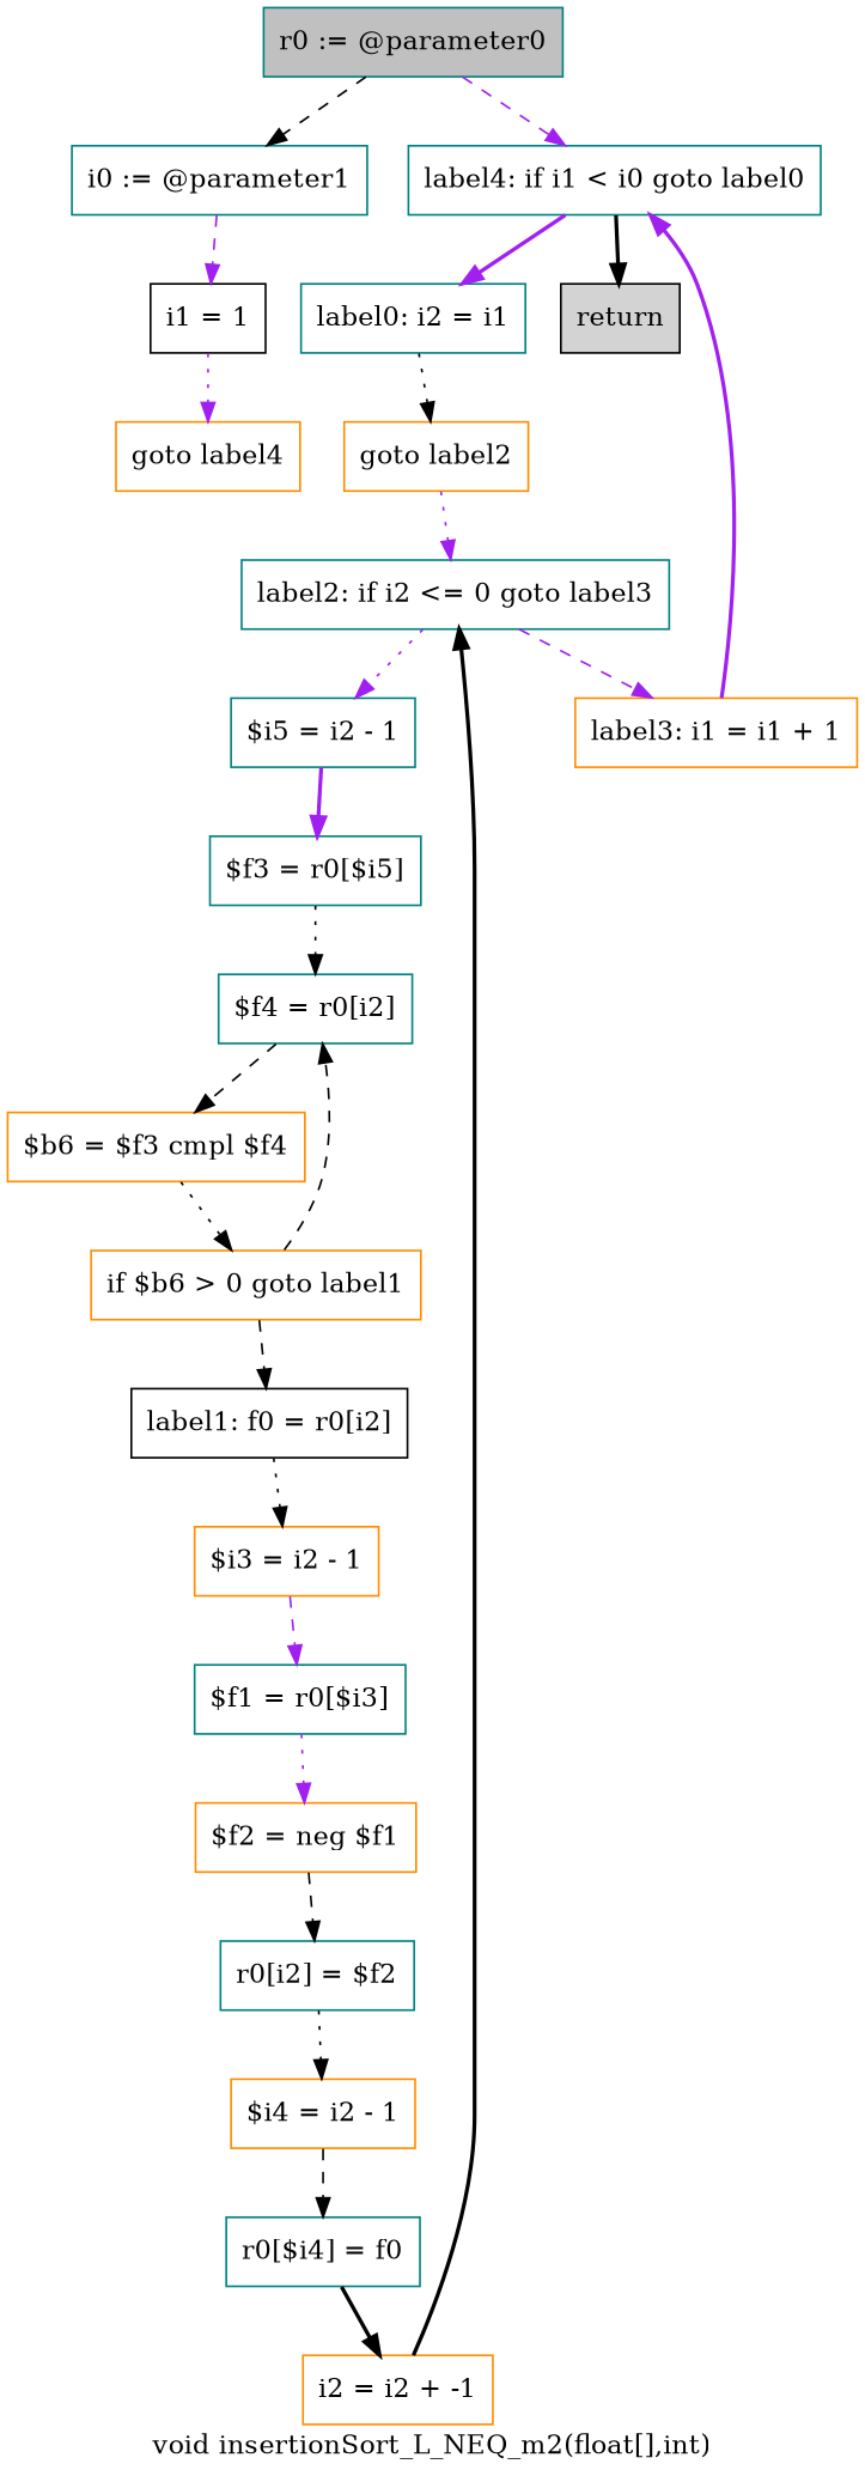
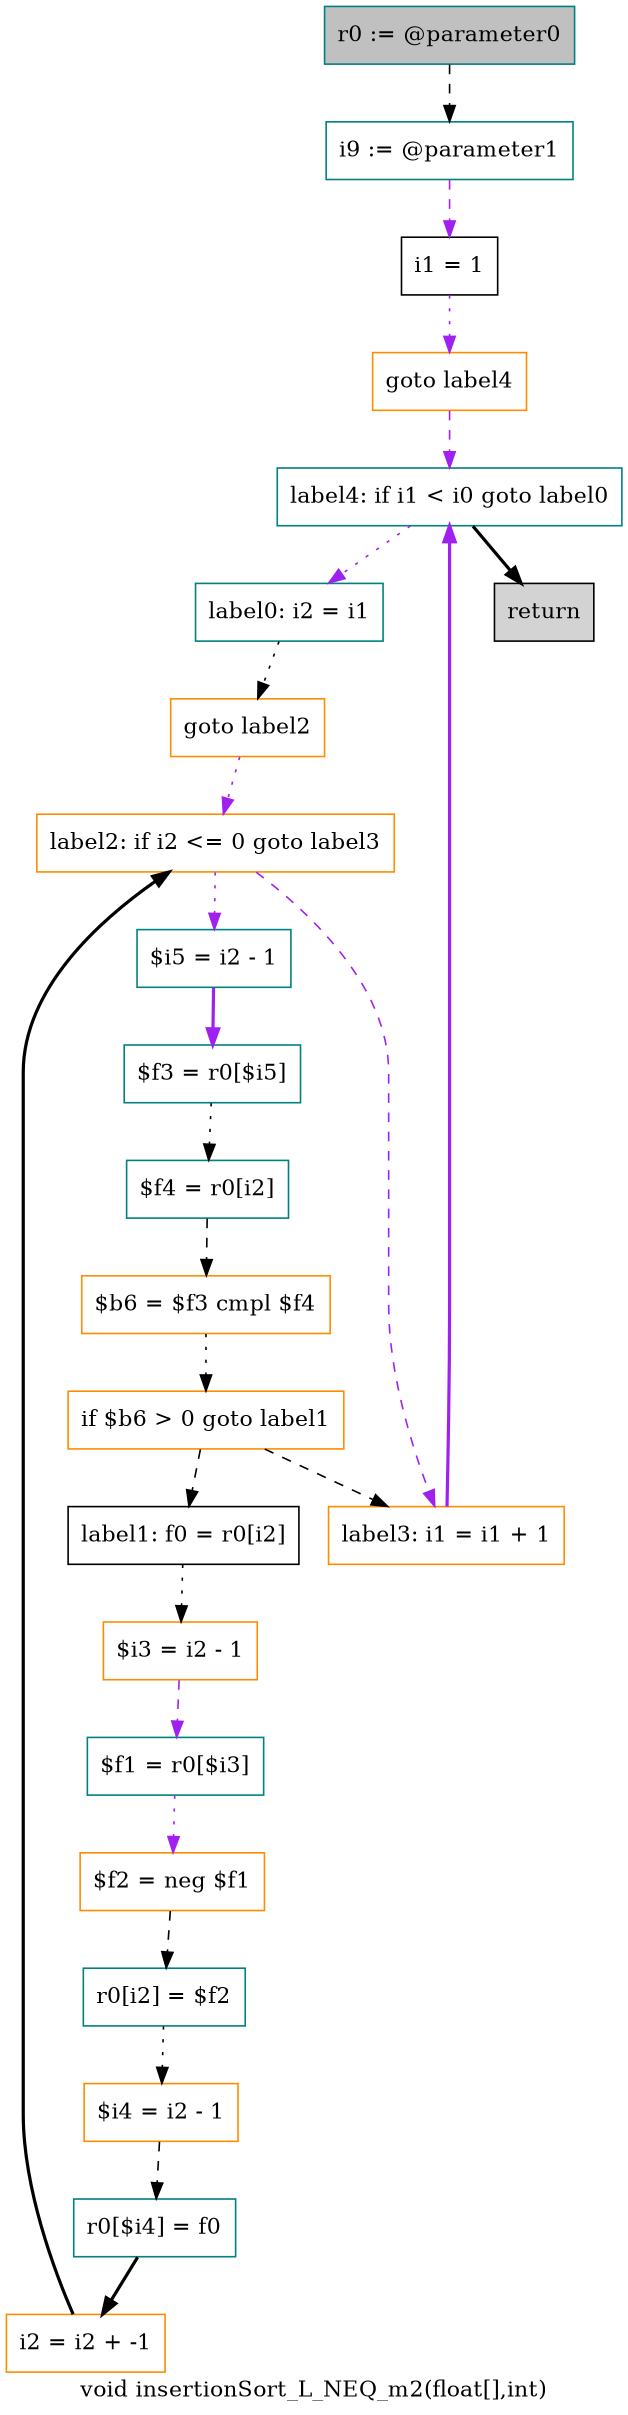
  digraph {
    label="void insertionSort_L_NEQ_m2(float[],int)"
    node [color=teal shape=box]
    edge [color=black style=dashed]
    n1 [fillcolor=gray label="r0 := @parameter0" style=filled]
-   n2 [label="i0 := @parameter1"]
+   n2 [label="i9 := @parameter1"]
    n3 [color=black label="i1 = 1"]
    n4 [color=darkorange label="goto label4"]
    n5 [label="label4: if i1 < i0 goto label0"]
    n6 [label="label0: i2 = i1"]
    n7 [color=black fillcolor=lightgray label=return style=filled]
    n8 [color=darkorange label="goto label2"]
-   n9 [label="label2: if i2 <= 0 goto label3"]
+   n9 [color=darkorange label="label2: if i2 <= 0 goto label3"]
    n10 [label="$i5 = i2 - 1"]
    n11 [color=darkorange label="label3: i1 = i1 + 1"]
    n12 [label="$f3 = r0[$i5]"]
    n13 [color=black label="label1: f0 = r0[i2]"]
    n14 [color=darkorange label="$i3 = i2 - 1"]
    n15 [label="$f1 = r0[$i3]"]
    n16 [color=darkorange label="$f2 = neg $f1"]
    n17 [label="r0[i2] = $f2"]
    n18 [color=darkorange label="$i4 = i2 - 1"]
    n19 [label="r0[$i4] = f0"]
    n20 [color=darkorange label="i2 = i2 + -1"]
    n21 [label="$f4 = r0[i2]"]
    n22 [color=darkorange label="$b6 = $f3 cmpl $f4"]
    n23 [color=darkorange label="if $b6 > 0 goto label1"]
    n1 -> n2
    n2 -> n3 [color=purple]
    n3 -> n4 [color=purple style=dotted]
-   n1 -> n5 [color=purple]
-   n5 -> n6 [color=purple style=bold]
+   n4 -> n5 [color=purple]
+   n5 -> n6 [color=purple style=dotted]
    n5 -> n7 [style=bold]
    n6 -> n8 [style=dotted]
    n8 -> n9 [color=purple style=dotted]
    n9 -> n10 [color=purple style=dotted]
    n9 -> n11 [color=purple]
    n10 -> n12 [color=purple style=bold]
    n11 -> n5 [color=purple style=bold]
    n12 -> n21 [style=dotted]
    n13 -> n14 [style=dotted]
    n14 -> n15 [color=purple]
    n15 -> n16 [color=purple style=dotted]
    n16 -> n17
    n17 -> n18 [style=dotted]
    n18 -> n19
    n19 -> n20 [style=bold]
    n20 -> n9 [style=bold]
    n21 -> n22
    n22 -> n23 [style=dotted]
-   n23 -> n21
+   n23 -> n11
    n23 -> n13
  }
